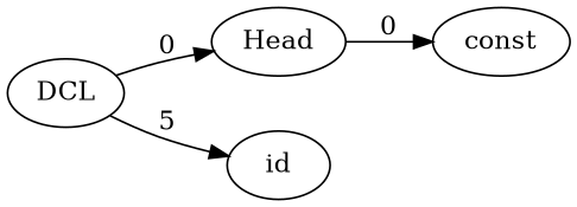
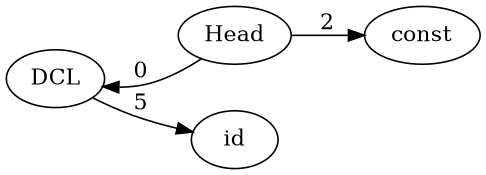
  digraph {
    rankdir=LR
    n1 [label=DCL]
    n2 [label=Head]
    n3 [label=id]
    n4 [label=const]
-   n1 -> n2 [label=0]
+   n2 -> n1 [label=0]
    n1 -> n3 [label=5]
-   n2 -> n4 [label=0]
+   n2 -> n4 [label=2]
  }
